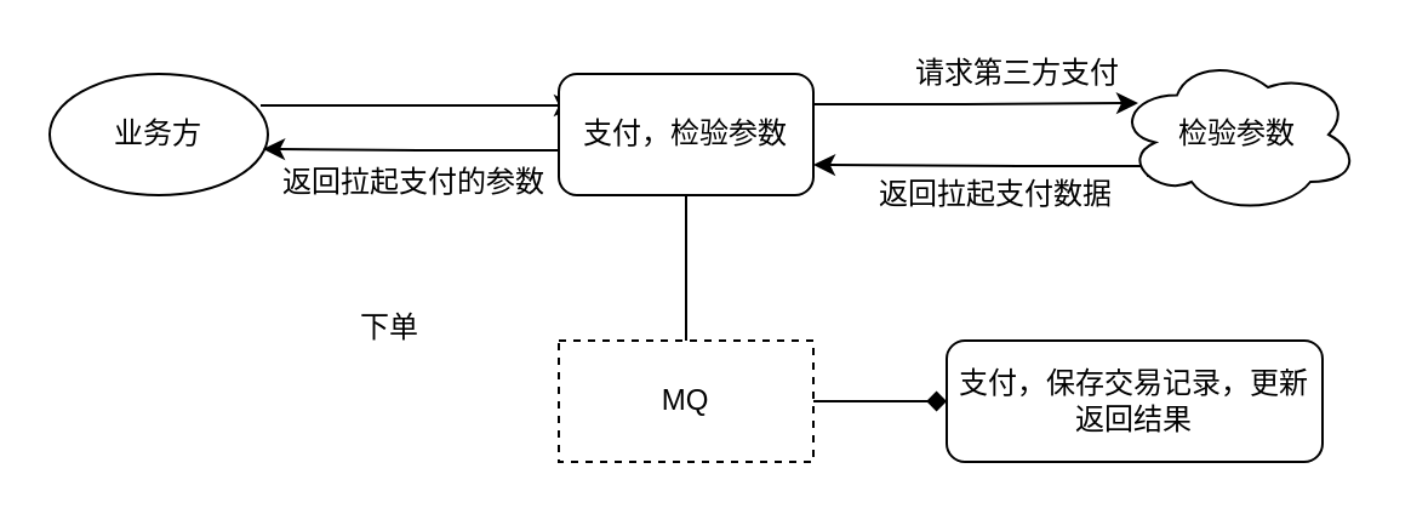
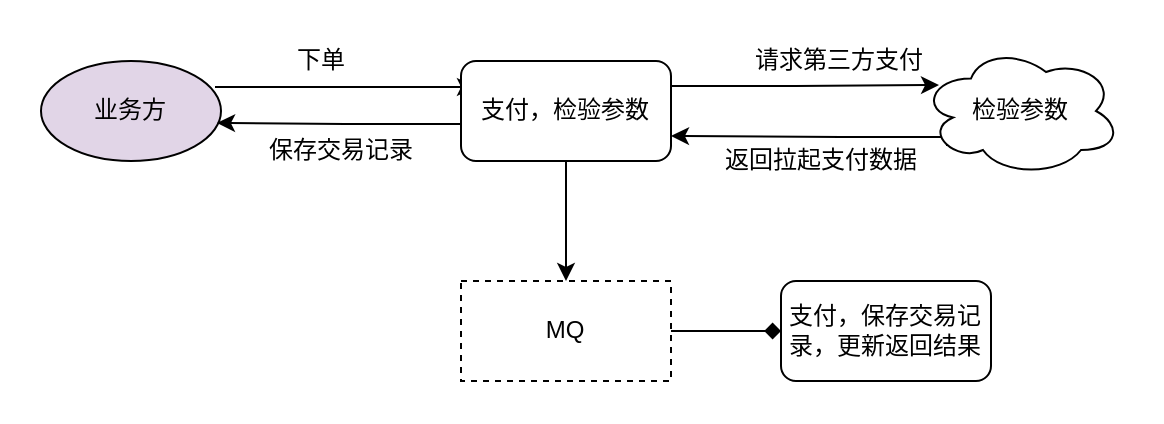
  <mxCell id="0" />
  <mxCell id="1" parent="0" />
  <mxCell id="2" style="edgeStyle=orthogonalEdgeStyle;rounded=0;orthogonalLoop=1;jettySize=auto;html=1;exitX=1;exitY=0.5;exitDx=0;exitDy=0;" edge="1" parent="1"><mxGeometry relative="1" as="geometry"><mxPoint x="107" y="43" as="sourcePoint" /><mxPoint x="237" y="43" as="targetPoint" /></mxGeometry></mxCell>
- <mxCell id="3" value="业务方" style="ellipse;whiteSpace=wrap;html=1;" vertex="1" parent="1"><mxGeometry x="20" y="30" width="90" height="50" as="geometry" /></mxCell>
+ <mxCell id="3" value="业务方" style="ellipse;whiteSpace=wrap;html=1;fillColor=#e1d5e7;" vertex="1" parent="1"><mxGeometry x="20" y="30" width="90" height="50" as="geometry" /></mxCell>
  <mxCell id="4" style="edgeStyle=orthogonalEdgeStyle;rounded=0;orthogonalLoop=1;jettySize=auto;html=1;exitX=1;exitY=0.25;exitDx=0;exitDy=0;entryX=0.09;entryY=0.3;entryDx=0;entryDy=0;entryPerimeter=0;" edge="1" parent="1" source="7" target="9"><mxGeometry relative="1" as="geometry" /></mxCell>
  <mxCell id="5" style="edgeStyle=orthogonalEdgeStyle;rounded=0;orthogonalLoop=1;jettySize=auto;html=1;exitX=0;exitY=0.75;exitDx=0;exitDy=0;entryX=0.978;entryY=0.74;entryDx=0;entryDy=0;entryPerimeter=0;" edge="1" parent="1"><mxGeometry relative="1" as="geometry"><mxPoint x="235" y="61.5" as="sourcePoint" /><mxPoint x="108.02" y="61" as="targetPoint" /><Array as="points"><mxPoint x="172" y="61" /></Array></mxGeometry></mxCell>
- <mxCell id="6" style="edgeStyle=orthogonalEdgeStyle;rounded=0;orthogonalLoop=1;jettySize=auto;html=1;exitX=0.5;exitY=1;exitDx=0;exitDy=0;entryX=0.5;entryY=0;entryDx=0;entryDy=0;endArrow=none;" edge="1" parent="1" source="7" target="11"><mxGeometry relative="1" as="geometry" /></mxCell>
+ <mxCell id="6" style="edgeStyle=orthogonalEdgeStyle;rounded=0;orthogonalLoop=1;jettySize=auto;html=1;exitX=0.5;exitY=1;exitDx=0;exitDy=0;entryX=0.5;entryY=0;entryDx=0;entryDy=0;" edge="1" parent="1" source="7" target="11"><mxGeometry relative="1" as="geometry" /></mxCell>
  <mxCell id="7" value="支付，检验参数" style="rounded=1;whiteSpace=wrap;html=1;" vertex="1" parent="1"><mxGeometry x="230" y="30" width="105" height="50" as="geometry" /></mxCell>
  <mxCell id="8" style="edgeStyle=orthogonalEdgeStyle;rounded=0;orthogonalLoop=1;jettySize=auto;html=1;exitX=0.13;exitY=0.77;exitDx=0;exitDy=0;exitPerimeter=0;entryX=1;entryY=0.75;entryDx=0;entryDy=0;" edge="1" parent="1" source="9" target="7"><mxGeometry relative="1" as="geometry"><Array as="points"><mxPoint x="473" y="68" /><mxPoint x="420" y="68" /></Array></mxGeometry></mxCell>
  <mxCell id="9" value="检验参数" style="ellipse;shape=cloud;whiteSpace=wrap;html=1;" vertex="1" parent="1"><mxGeometry x="460" y="22.5" width="100" height="65" as="geometry" /></mxCell>
  <mxCell id="10" style="edgeStyle=orthogonalEdgeStyle;rounded=0;orthogonalLoop=1;jettySize=auto;html=1;exitX=1;exitY=0.5;exitDx=0;exitDy=0;entryX=0;entryY=0.5;entryDx=0;entryDy=0;endArrow=diamond;" edge="1" parent="1" source="11" target="13"><mxGeometry relative="1" as="geometry" /></mxCell>
  <mxCell id="11" value="MQ" style="rounded=0;whiteSpace=wrap;html=1;dashed=1;" vertex="1" parent="1"><mxGeometry x="230" y="140" width="105" height="50" as="geometry" /></mxCell>
  <mxCell id="12" value="请求第三方支付" style="text;html=1;align=center;verticalAlign=middle;resizable=0;points=[];autosize=1;rotation=0;" vertex="1" parent="1"><mxGeometry x="369" y="20" width="100" height="20" as="geometry" /></mxCell>
- <mxCell id="13" value="支付，保存交易记录，更新返回结果" style="rounded=1;whiteSpace=wrap;html=1;" vertex="1" parent="1"><mxGeometry x="390" y="140" width="155" height="50" as="geometry" /></mxCell>
+ <mxCell id="13" value="支付，保存交易记录，更新返回结果" style="rounded=1;whiteSpace=wrap;html=1;" vertex="1" parent="1"><mxGeometry x="390" y="140" width="105" height="50" as="geometry" /></mxCell>
  <mxCell id="14" value="返回拉起支付数据" style="text;html=1;align=center;verticalAlign=middle;resizable=0;points=[];autosize=1;" vertex="1" parent="1"><mxGeometry x="355" y="70" width="110" height="20" as="geometry" /></mxCell>
- <mxCell id="15" value="下单" style="text;html=1;align=center;verticalAlign=middle;resizable=0;points=[];autosize=1;" vertex="1" parent="1"><mxGeometry x="140" y="125" width="40" height="20" as="geometry" /></mxCell>
- <mxCell id="16" value="返回拉起支付的参数" style="text;html=1;align=center;verticalAlign=middle;resizable=0;points=[];autosize=1;" vertex="1" parent="1"><mxGeometry x="110" y="64.5" width="120" height="20" as="geometry" /></mxCell>
+ <mxCell id="15" value="下单" style="text;html=1;align=center;verticalAlign=middle;resizable=0;points=[];autosize=1;" vertex="1" parent="1"><mxGeometry x="140" y="20" width="40" height="20" as="geometry" /></mxCell>
+ <mxCell id="16" value="保存交易记录" style="text;html=1;align=center;verticalAlign=middle;resizable=0;points=[];autosize=1;" vertex="1" parent="1"><mxGeometry x="110" y="64.5" width="120" height="20" as="geometry" /></mxCell>
